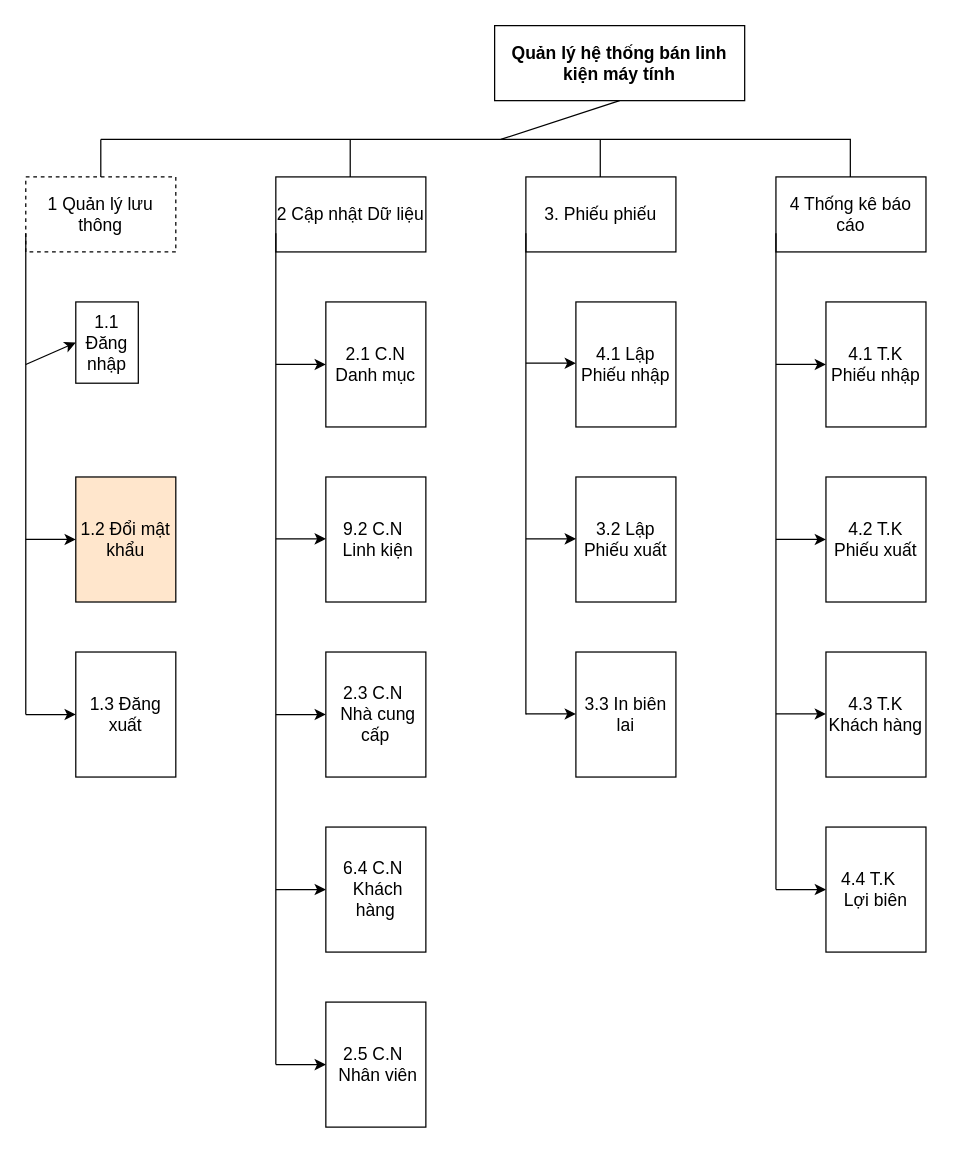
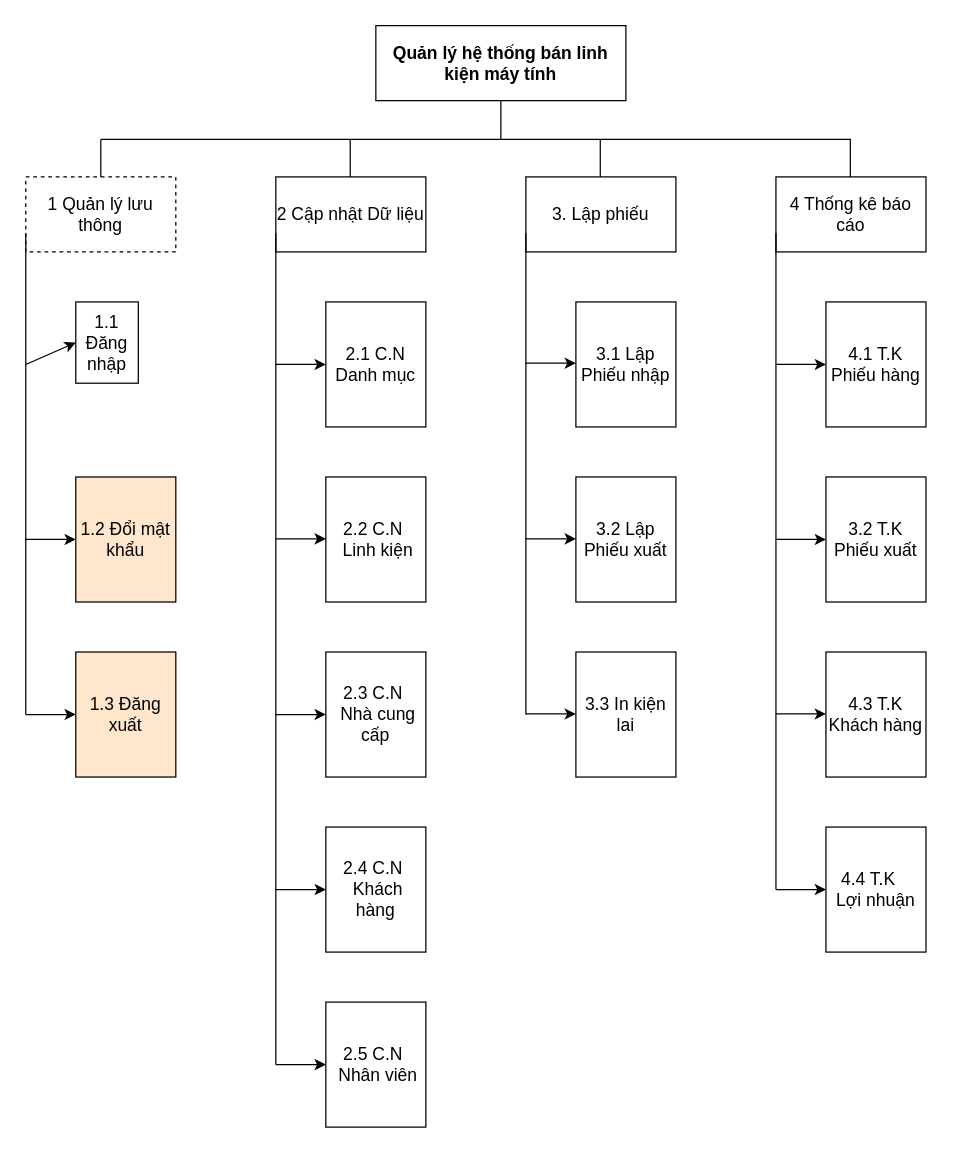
  <mxCell id="0" />
  <mxCell id="1" parent="0" />
- <mxCell id="2" value="Quản lý hệ thống bán linh kiện máy tính" style="rounded=0;whiteSpace=wrap;html=1;fontStyle=1;fontSize=14;" parent="1" vertex="1"><mxGeometry x="395" y="20" width="200" height="60" as="geometry" /></mxCell>
+ <mxCell id="2" value="Quản lý hệ thống bán linh kiện máy tính" style="rounded=0;whiteSpace=wrap;html=1;fontStyle=1;fontSize=14;" parent="1" vertex="1"><mxGeometry x="300" y="20" width="200" height="60" as="geometry" /></mxCell>
  <mxCell id="3" value="1 Quản lý lưu thông" style="rounded=0;whiteSpace=wrap;html=1;fontSize=14;dashed=1;" parent="1" vertex="1"><mxGeometry x="20" y="141" width="120" height="60" as="geometry" /></mxCell>
  <mxCell id="4" value="2 Cập nhật Dữ liệu" style="rounded=0;whiteSpace=wrap;html=1;fontSize=14;" parent="1" vertex="1"><mxGeometry x="220" y="141" width="120" height="60" as="geometry" /></mxCell>
  <mxCell id="5" value="1.1 Đăng nhập" style="rounded=0;whiteSpace=wrap;html=1;fontSize=14;" parent="1" vertex="1"><mxGeometry x="60" y="241" width="50" height="65" as="geometry" /></mxCell>
  <mxCell id="6" value="1.2 Đổi mật khẩu" style="rounded=0;whiteSpace=wrap;html=1;fontSize=14;fillColor=#ffe6cc;" parent="1" vertex="1"><mxGeometry x="60" y="381" width="80" height="100" as="geometry" /></mxCell>
- <mxCell id="7" value="1.3 Đăng xuất" style="rounded=0;whiteSpace=wrap;html=1;fontSize=14;" parent="1" vertex="1"><mxGeometry x="60" y="521" width="80" height="100" as="geometry" /></mxCell>
+ <mxCell id="7" value="1.3 Đăng xuất" style="rounded=0;whiteSpace=wrap;html=1;fontSize=14;fillColor=#ffe6cc;" parent="1" vertex="1"><mxGeometry x="60" y="521" width="80" height="100" as="geometry" /></mxCell>
  <mxCell id="8" value="2.1 C.N Danh mục" style="rounded=0;whiteSpace=wrap;html=1;fontSize=14;" parent="1" vertex="1"><mxGeometry x="260" y="241" width="80" height="100" as="geometry" /></mxCell>
- <mxCell id="9" value="9.2 C.N&amp;nbsp;&lt;br&gt;&amp;nbsp;Linh kiện" style="rounded=0;whiteSpace=wrap;html=1;fontSize=14;" parent="1" vertex="1"><mxGeometry x="260" y="381" width="80" height="100" as="geometry" /></mxCell>
- <mxCell id="10" value="3. Phiếu phiếu" style="rounded=0;whiteSpace=wrap;html=1;fontSize=14;" parent="1" vertex="1"><mxGeometry x="420" y="141" width="120" height="60" as="geometry" /></mxCell>
+ <mxCell id="9" value="2.2 C.N&amp;nbsp;&lt;br&gt;&amp;nbsp;Linh kiện" style="rounded=0;whiteSpace=wrap;html=1;fontSize=14;" parent="1" vertex="1"><mxGeometry x="260" y="381" width="80" height="100" as="geometry" /></mxCell>
+ <mxCell id="10" value="3. Lập phiếu" style="rounded=0;whiteSpace=wrap;html=1;fontSize=14;" parent="1" vertex="1"><mxGeometry x="420" y="141" width="120" height="60" as="geometry" /></mxCell>
  <mxCell id="11" value="4 Thống kê báo cáo" style="rounded=0;whiteSpace=wrap;html=1;fontSize=14;" parent="1" vertex="1"><mxGeometry x="620" y="141" width="120" height="60" as="geometry" /></mxCell>
- <mxCell id="12" value="4.1 T.K Phiếu nhập" style="rounded=0;whiteSpace=wrap;html=1;fontSize=14;" parent="1" vertex="1"><mxGeometry x="660" y="241" width="80" height="100" as="geometry" /></mxCell>
- <mxCell id="13" value="4.2 T.K Phiếu xuất" style="rounded=0;whiteSpace=wrap;html=1;fontSize=14;" parent="1" vertex="1"><mxGeometry x="660" y="381" width="80" height="100" as="geometry" /></mxCell>
+ <mxCell id="12" value="4.1 T.K Phiếu hàng" style="rounded=0;whiteSpace=wrap;html=1;fontSize=14;" parent="1" vertex="1"><mxGeometry x="660" y="241" width="80" height="100" as="geometry" /></mxCell>
+ <mxCell id="13" value="3.2 T.K Phiếu xuất" style="rounded=0;whiteSpace=wrap;html=1;fontSize=14;" parent="1" vertex="1"><mxGeometry x="660" y="381" width="80" height="100" as="geometry" /></mxCell>
  <mxCell id="14" value="" style="endArrow=none;html=1;fontSize=14;entryX=0.5;entryY=1;entryDx=0;entryDy=0;" parent="1" target="2" edge="1"><mxGeometry width="50" height="50" relative="1" as="geometry"><mxPoint x="400" y="111" as="sourcePoint" /><mxPoint x="400" y="101" as="targetPoint" /></mxGeometry></mxCell>
  <mxCell id="15" value="" style="endArrow=none;html=1;fontSize=14;" parent="1" edge="1"><mxGeometry width="50" height="50" relative="1" as="geometry"><mxPoint x="80" y="111" as="sourcePoint" /><mxPoint x="680" y="111" as="targetPoint" /></mxGeometry></mxCell>
  <mxCell id="16" value="" style="endArrow=none;html=1;fontSize=14;entryX=0.5;entryY=0;entryDx=0;entryDy=0;" parent="1" target="3" edge="1"><mxGeometry width="50" height="50" relative="1" as="geometry"><mxPoint x="80" y="111" as="sourcePoint" /><mxPoint x="140" as="targetPoint" y="21" /></mxGeometry></mxCell>
  <mxCell id="17" value="" style="endArrow=none;html=1;fontSize=14;entryX=0.5;entryY=0;entryDx=0;entryDy=0;" parent="1" edge="1"><mxGeometry width="50" height="50" relative="1" as="geometry"><mxPoint x="279.5" y="111" as="sourcePoint" /><mxPoint x="279.5" y="141" as="targetPoint" /></mxGeometry></mxCell>
  <mxCell id="18" value="" style="endArrow=none;html=1;fontSize=14;entryX=0.5;entryY=0;entryDx=0;entryDy=0;" parent="1" edge="1"><mxGeometry width="50" height="50" relative="1" as="geometry"><mxPoint x="479.5" y="111" as="sourcePoint" /><mxPoint x="479.5" y="141" as="targetPoint" /></mxGeometry></mxCell>
  <mxCell id="19" value="" style="endArrow=none;html=1;fontSize=14;entryX=0.5;entryY=0;entryDx=0;entryDy=0;" parent="1" edge="1"><mxGeometry width="50" height="50" relative="1" as="geometry"><mxPoint x="679.5" y="111" as="sourcePoint" /><mxPoint x="679.5" y="141" as="targetPoint" /></mxGeometry></mxCell>
  <mxCell id="20" value="" style="endArrow=none;html=1;fontSize=14;entryX=0;entryY=0.75;entryDx=0;entryDy=0;" parent="1" target="3" edge="1"><mxGeometry width="50" height="50" relative="1" as="geometry"><mxPoint x="20" y="571" as="sourcePoint" /><mxPoint x="50" y="271" as="targetPoint" /></mxGeometry></mxCell>
  <mxCell id="21" value="" style="endArrow=classic;html=1;fontSize=14;entryX=0;entryY=0.5;entryDx=0;entryDy=0;" parent="1" target="5" edge="1"><mxGeometry width="50" height="50" relative="1" as="geometry"><mxPoint x="20" y="291" as="sourcePoint" /><mxPoint x="50" y="311" as="targetPoint" /></mxGeometry></mxCell>
  <mxCell id="22" value="" style="endArrow=classic;html=1;fontSize=14;entryX=0;entryY=0.5;entryDx=0;entryDy=0;" parent="1" edge="1"><mxGeometry width="50" height="50" relative="1" as="geometry"><mxPoint x="20" y="431" as="sourcePoint" /><mxPoint x="60" y="431" as="targetPoint" /></mxGeometry></mxCell>
  <mxCell id="23" value="" style="endArrow=classic;html=1;fontSize=14;entryX=0;entryY=0.5;entryDx=0;entryDy=0;" parent="1" edge="1"><mxGeometry width="50" height="50" relative="1" as="geometry"><mxPoint x="20" y="571" as="sourcePoint" /><mxPoint x="60" y="571" as="targetPoint" /></mxGeometry></mxCell>
  <mxCell id="24" value="" style="endArrow=none;html=1;fontSize=14;entryX=0;entryY=0.75;entryDx=0;entryDy=0;" parent="1" target="4" edge="1"><mxGeometry width="50" height="50" relative="1" as="geometry"><mxPoint x="220" y="851" as="sourcePoint" /><mxPoint x="250" y="231" as="targetPoint" /></mxGeometry></mxCell>
  <mxCell id="25" value="" style="endArrow=classic;html=1;fontSize=14;entryX=0;entryY=0.5;entryDx=0;entryDy=0;" parent="1" edge="1"><mxGeometry width="50" height="50" relative="1" as="geometry"><mxPoint x="220" y="291" as="sourcePoint" /><mxPoint x="260" y="291" as="targetPoint" /></mxGeometry></mxCell>
  <mxCell id="26" value="" style="endArrow=classic;html=1;fontSize=14;entryX=0;entryY=0.5;entryDx=0;entryDy=0;" parent="1" edge="1"><mxGeometry width="50" height="50" relative="1" as="geometry"><mxPoint x="220" y="430.5" as="sourcePoint" /><mxPoint x="260" y="430.5" as="targetPoint" /></mxGeometry></mxCell>
  <mxCell id="27" value="" style="endArrow=classic;html=1;fontSize=14;entryX=0;entryY=0.5;entryDx=0;entryDy=0;" parent="1" edge="1"><mxGeometry width="50" height="50" relative="1" as="geometry"><mxPoint x="220" y="571" as="sourcePoint" /><mxPoint x="260" y="571" as="targetPoint" /></mxGeometry></mxCell>
  <mxCell id="28" value="" style="endArrow=none;html=1;fontSize=14;entryX=0;entryY=0.75;entryDx=0;entryDy=0;" parent="1" target="11" edge="1"><mxGeometry width="50" height="50" relative="1" as="geometry"><mxPoint x="620" y="711" as="sourcePoint" /><mxPoint x="640" y="231" as="targetPoint" /></mxGeometry></mxCell>
  <mxCell id="29" value="" style="endArrow=classic;html=1;fontSize=14;entryX=0;entryY=0.5;entryDx=0;entryDy=0;" parent="1" edge="1"><mxGeometry width="50" height="50" relative="1" as="geometry"><mxPoint x="620" y="291" as="sourcePoint" /><mxPoint x="660" y="291" as="targetPoint" /></mxGeometry></mxCell>
  <mxCell id="30" value="" style="endArrow=classic;html=1;fontSize=14;entryX=0;entryY=0.5;entryDx=0;entryDy=0;" parent="1" edge="1"><mxGeometry width="50" height="50" relative="1" as="geometry"><mxPoint x="620" y="431" as="sourcePoint" /><mxPoint x="660" y="431" as="targetPoint" /><Array as="points"><mxPoint x="640" y="431" /></Array></mxGeometry></mxCell>
  <mxCell id="31" value="2.3 C.N&amp;nbsp;&lt;br&gt;&amp;nbsp;Nhà cung cấp" style="rounded=0;whiteSpace=wrap;html=1;fontSize=14;" parent="1" vertex="1"><mxGeometry x="260" y="521" width="80" height="100" as="geometry" /></mxCell>
  <mxCell id="32" value="" style="endArrow=classic;html=1;fontSize=14;entryX=0;entryY=0.5;entryDx=0;entryDy=0;" parent="1" edge="1"><mxGeometry width="50" height="50" relative="1" as="geometry"><mxPoint x="220" y="711" as="sourcePoint" /><mxPoint x="260" y="711" as="targetPoint" /></mxGeometry></mxCell>
  <mxCell id="33" value="4.3 T.K Khách hàng" style="rounded=0;whiteSpace=wrap;html=1;fontSize=14;" parent="1" vertex="1"><mxGeometry x="660" y="521" width="80" height="100" as="geometry" /></mxCell>
- <mxCell id="34" value="4.4 T.K&amp;nbsp; &amp;nbsp; Lợi biên" style="rounded=0;whiteSpace=wrap;html=1;fontSize=14;" parent="1" vertex="1"><mxGeometry x="660" y="661" width="80" height="100" as="geometry" /></mxCell>
+ <mxCell id="34" value="4.4 T.K&amp;nbsp; &amp;nbsp; Lợi nhuận" style="rounded=0;whiteSpace=wrap;html=1;fontSize=14;" parent="1" vertex="1"><mxGeometry x="660" y="661" width="80" height="100" as="geometry" /></mxCell>
  <mxCell id="35" value="" style="endArrow=classic;html=1;fontSize=14;entryX=0;entryY=0.5;entryDx=0;entryDy=0;" parent="1" edge="1"><mxGeometry width="50" height="50" relative="1" as="geometry"><mxPoint x="620" y="570.5" as="sourcePoint" /><mxPoint x="660" y="570.5" as="targetPoint" /><Array as="points"><mxPoint x="640" y="570.5" /></Array></mxGeometry></mxCell>
  <mxCell id="36" value="" style="endArrow=classic;html=1;fontSize=14;entryX=0;entryY=0.5;entryDx=0;entryDy=0;" parent="1" edge="1"><mxGeometry width="50" height="50" relative="1" as="geometry"><mxPoint x="620" y="711" as="sourcePoint" /><mxPoint x="660" y="711" as="targetPoint" /><Array as="points"><mxPoint x="640" y="711" /></Array></mxGeometry></mxCell>
- <mxCell id="37" value="6.4 C.N&amp;nbsp;&lt;br&gt;&amp;nbsp;Khách hàng" style="rounded=0;whiteSpace=wrap;html=1;fontSize=14;" parent="1" vertex="1"><mxGeometry x="260" y="661" width="80" height="100" as="geometry" /></mxCell>
+ <mxCell id="37" value="2.4 C.N&amp;nbsp;&lt;br&gt;&amp;nbsp;Khách hàng" style="rounded=0;whiteSpace=wrap;html=1;fontSize=14;" parent="1" vertex="1"><mxGeometry x="260" y="661" width="80" height="100" as="geometry" /></mxCell>
  <mxCell id="38" value="2.5 C.N&amp;nbsp;&lt;br&gt;&amp;nbsp;Nhân viên" style="rounded=0;whiteSpace=wrap;html=1;fontSize=14;" parent="1" vertex="1"><mxGeometry x="260" y="801" width="80" height="100" as="geometry" /></mxCell>
  <mxCell id="39" value="" style="endArrow=classic;html=1;fontSize=14;entryX=0;entryY=0.5;entryDx=0;entryDy=0;" parent="1" edge="1"><mxGeometry width="50" height="50" relative="1" as="geometry"><mxPoint x="220" y="851" as="sourcePoint" /><mxPoint x="260" y="851" as="targetPoint" /></mxGeometry></mxCell>
- <mxCell id="40" value="4.1 Lập Phiếu nhập" style="rounded=0;whiteSpace=wrap;html=1;fontSize=14;" parent="1" vertex="1"><mxGeometry x="460" y="241" width="80" height="100" as="geometry" /></mxCell>
+ <mxCell id="40" value="3.1 Lập Phiếu nhập" style="rounded=0;whiteSpace=wrap;html=1;fontSize=14;" parent="1" vertex="1"><mxGeometry x="460" y="241" width="80" height="100" as="geometry" /></mxCell>
  <mxCell id="41" value="3.2 Lập Phiếu xuất" style="rounded=0;whiteSpace=wrap;html=1;fontSize=14;" parent="1" vertex="1"><mxGeometry x="460" y="381" width="80" height="100" as="geometry" /></mxCell>
- <mxCell id="42" value="3.3 In biên lai" style="rounded=0;whiteSpace=wrap;html=1;fontSize=14;" parent="1" vertex="1"><mxGeometry x="460" y="521" width="80" height="100" as="geometry" /></mxCell>
+ <mxCell id="42" value="3.3 In kiện lai" style="rounded=0;whiteSpace=wrap;html=1;fontSize=14;" parent="1" vertex="1"><mxGeometry x="460" y="521" width="80" height="100" as="geometry" /></mxCell>
  <mxCell id="43" value="" style="endArrow=none;html=1;entryX=0;entryY=0.75;entryDx=0;entryDy=0;" parent="1" target="10" edge="1"><mxGeometry width="50" height="50" relative="1" as="geometry"><mxPoint x="420" y="571" as="sourcePoint" /><mxPoint x="430" y="381" as="targetPoint" /></mxGeometry></mxCell>
  <mxCell id="44" value="" style="endArrow=classic;html=1;fontSize=14;entryX=0;entryY=0.5;entryDx=0;entryDy=0;" parent="1" edge="1"><mxGeometry width="50" height="50" relative="1" as="geometry"><mxPoint x="420" y="290" as="sourcePoint" /><mxPoint x="460" y="290" as="targetPoint" /></mxGeometry></mxCell>
  <mxCell id="45" value="" style="endArrow=classic;html=1;fontSize=14;entryX=0;entryY=0.5;entryDx=0;entryDy=0;" parent="1" edge="1"><mxGeometry width="50" height="50" relative="1" as="geometry"><mxPoint x="420" y="430.5" as="sourcePoint" /><mxPoint x="460" y="430.5" as="targetPoint" /></mxGeometry></mxCell>
  <mxCell id="46" value="" style="endArrow=classic;html=1;fontSize=14;entryX=0;entryY=0.5;entryDx=0;entryDy=0;" parent="1" edge="1"><mxGeometry width="50" height="50" relative="1" as="geometry"><mxPoint x="420" y="570.5" as="sourcePoint" /><mxPoint x="460" y="570.5" as="targetPoint" /></mxGeometry></mxCell>
